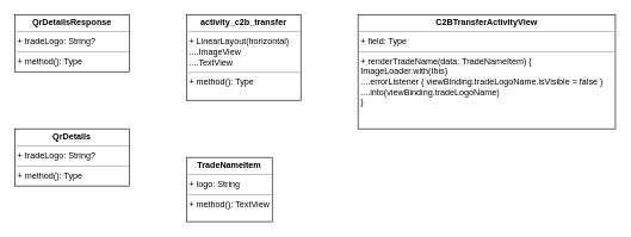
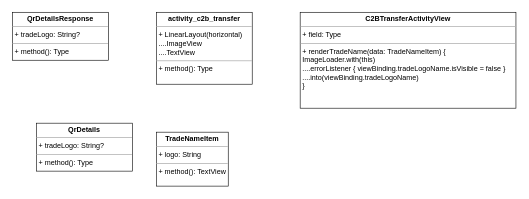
  <mxCell id="0" />
  <mxCell id="1" parent="0" />
  <mxCell id="2" value="&lt;p style=&quot;margin:0px;margin-top:4px;text-align:center;&quot;&gt;&lt;b&gt;QrDetailsResponse&lt;/b&gt;&lt;/p&gt;&lt;hr size=&quot;1&quot;&gt;&lt;p style=&quot;margin:0px;margin-left:4px;&quot;&gt;+ tradeLogo: String?&lt;br&gt;&lt;/p&gt;&lt;hr size=&quot;1&quot;&gt;&lt;p style=&quot;margin:0px;margin-left:4px;&quot;&gt;+ method(): Type&lt;/p&gt;" style="verticalAlign=top;align=left;overflow=fill;fontSize=12;fontFamily=Helvetica;html=1;" vertex="1" parent="1"><mxGeometry x="20" y="20" width="160" height="80" as="geometry" /></mxCell>
- <mxCell id="3" value="&lt;p style=&quot;margin:0px;margin-top:4px;text-align:center;&quot;&gt;&lt;b&gt;QrDetails&lt;/b&gt;&lt;/p&gt;&lt;hr size=&quot;1&quot;&gt;&lt;p style=&quot;margin:0px;margin-left:4px;&quot;&gt;+ tradeLogo: String?&lt;br&gt;&lt;/p&gt;&lt;hr size=&quot;1&quot;&gt;&lt;p style=&quot;margin:0px;margin-left:4px;&quot;&gt;+ method(): Type&lt;/p&gt;" style="verticalAlign=top;align=left;overflow=fill;fontSize=12;fontFamily=Helvetica;html=1;" vertex="1" parent="1"><mxGeometry x="20" y="180" width="160" height="80" as="geometry" /></mxCell>
+ <mxCell id="3" value="&lt;p style=&quot;margin:0px;margin-top:4px;text-align:center;&quot;&gt;&lt;b&gt;QrDetails&lt;/b&gt;&lt;/p&gt;&lt;hr size=&quot;1&quot;&gt;&lt;p style=&quot;margin:0px;margin-left:4px;&quot;&gt;+ tradeLogo: String?&lt;br&gt;&lt;/p&gt;&lt;hr size=&quot;1&quot;&gt;&lt;p style=&quot;margin:0px;margin-left:4px;&quot;&gt;+ method(): Type&lt;/p&gt;" style="verticalAlign=top;align=left;overflow=fill;fontSize=12;fontFamily=Helvetica;html=1;" vertex="1" parent="1"><mxGeometry x="60" y="205" width="160" height="80" as="geometry" /></mxCell>
  <mxCell id="4" value="&lt;p style=&quot;margin:0px;margin-top:4px;text-align:center;&quot;&gt;&lt;b&gt;activity_c2b_transfer&lt;/b&gt;&lt;/p&gt;&lt;hr size=&quot;1&quot;&gt;&lt;p style=&quot;margin:0px;margin-left:4px;&quot;&gt;+ LinearLayout(horizontal)&lt;/p&gt;&lt;p style=&quot;margin:0px;margin-left:4px;&quot;&gt;....ImageView&lt;/p&gt;&lt;p style=&quot;margin:0px;margin-left:4px;&quot;&gt;....TextView&lt;br&gt;&lt;/p&gt;&lt;hr size=&quot;1&quot;&gt;&lt;p style=&quot;margin:0px;margin-left:4px;&quot;&gt;+ method(): Type&lt;/p&gt;" style="verticalAlign=top;align=left;overflow=fill;fontSize=12;fontFamily=Helvetica;html=1;" vertex="1" parent="1"><mxGeometry x="260" y="20" width="160" height="120" as="geometry" /></mxCell>
  <mxCell id="5" value="&lt;p style=&quot;margin:0px;margin-top:4px;text-align:center;&quot;&gt;&lt;b&gt;C2BTransferActivityView&lt;/b&gt;&lt;/p&gt;&lt;hr size=&quot;1&quot;&gt;&lt;p style=&quot;margin:0px;margin-left:4px;&quot;&gt;+ field: Type&lt;/p&gt;&lt;hr size=&quot;1&quot;&gt;&lt;p style=&quot;margin:0px;margin-left:4px;&quot;&gt;+ renderTradeName(data: TradeNameItem) {&lt;/p&gt;&lt;p style=&quot;margin:0px;margin-left:4px;&quot;&gt;ImageLoader.with(this)&lt;/p&gt;&lt;p style=&quot;margin:0px;margin-left:4px;&quot;&gt;....errorListener { viewBinding.tradeLogoName.isVisible = false }&lt;br&gt;&lt;/p&gt;&lt;p style=&quot;margin:0px;margin-left:4px;&quot;&gt;....into(viewBinding.tradeLogoName)&lt;br&gt;&lt;/p&gt;&lt;p style=&quot;margin:0px;margin-left:4px;&quot;&gt;}&lt;br&gt;&lt;/p&gt;" style="verticalAlign=top;align=left;overflow=fill;fontSize=12;fontFamily=Helvetica;html=1;" vertex="1" parent="1"><mxGeometry x="500" y="20" width="360" height="160" as="geometry" /></mxCell>
  <mxCell id="6" value="&lt;p style=&quot;margin:0px;margin-top:4px;text-align:center;&quot;&gt;&lt;b&gt;TradeNameItem&lt;/b&gt;&lt;/p&gt;&lt;hr size=&quot;1&quot;&gt;&lt;p style=&quot;margin:0px;margin-left:4px;&quot;&gt;+ logo: String&lt;br&gt;&lt;/p&gt;&lt;hr size=&quot;1&quot;&gt;&lt;p style=&quot;margin:0px;margin-left:4px;&quot;&gt;+ method(): TextView&lt;/p&gt;" style="verticalAlign=top;align=left;overflow=fill;fontSize=12;fontFamily=Helvetica;html=1;" vertex="1" parent="1"><mxGeometry x="260" y="220" width="120" height="90" as="geometry" /></mxCell>
